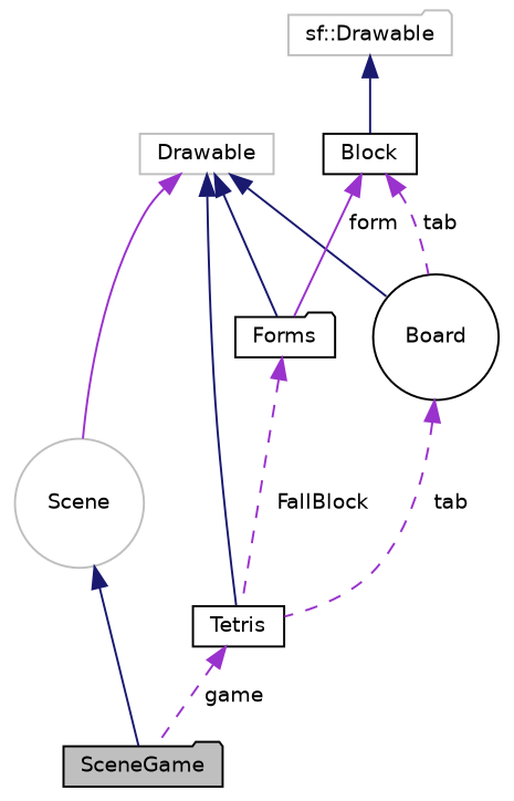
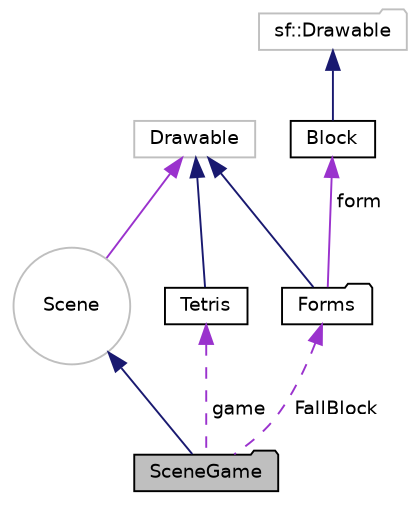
  digraph {
    node [color=black fillcolor=white fontname=Helvetica fontsize=10 shape=folder style=filled]
    edge [color=darkorchid3 dir=back fontname=Helvetica fontsize=10 labelfontname=Helvetica labelfontsize=10 style=solid]
    n1 [fillcolor=grey75 fontcolor=black height=0.2 label=SceneGame width=0.4]
    n2 [color=grey75 height=0.2 label=Scene shape=circle width=0.4]
    n3 [color=grey75 height=0.2 label=Drawable shape=box width=0.4]
    n4 [height=0.2 label=Tetris shape=box width=0.4]
-   n5 [height=0.2 label=Board shape=circle width=0.4]
    n6 [height=0.2 label=Forms width=0.4]
    n7 [height=0.2 label=Block shape=box width=0.4]
    n8 [color=grey75 height=0.2 label="sf::Drawable" width=0.4]
    n2 -> n1 [color=midnightblue]
    n3 -> n2
    n3 -> n4 [color=midnightblue]
-   n3 -> n5 [color=midnightblue]
    n3 -> n6 [color=midnightblue]
    n4 -> n1 [label=" game" style=dashed]
-   n5 -> n4 [label=" tab" style=dashed]
-   n6 -> n4 [label=" FallBlock" style=dashed]
-   n7 -> n5 [label=" tab" style=dashed]
+   n6 -> n1 [label=" FallBlock" style=dashed]
    n7 -> n6 [label=" form"]
    n8 -> n7 [color=midnightblue]
  }
